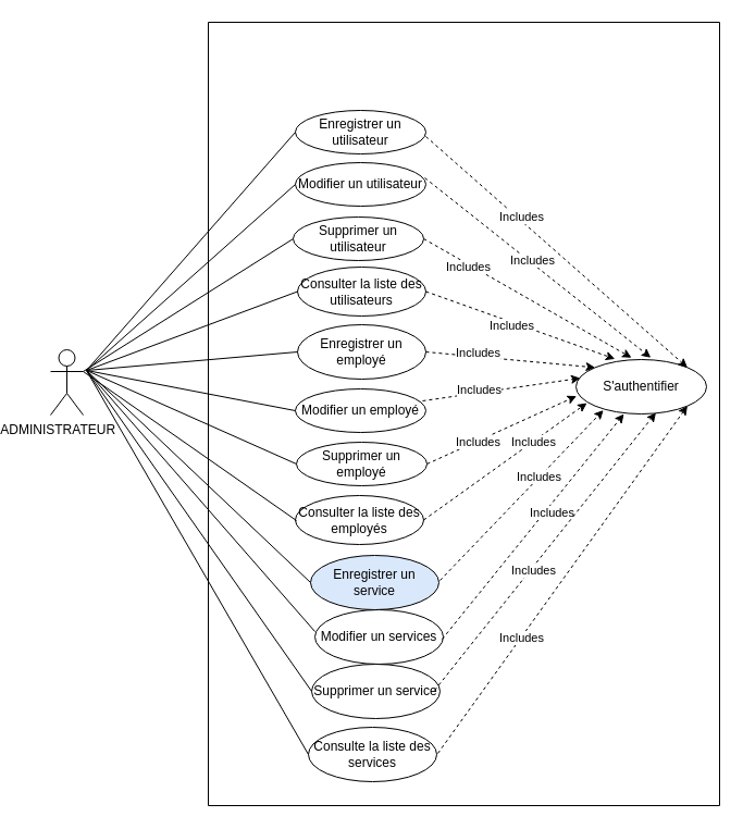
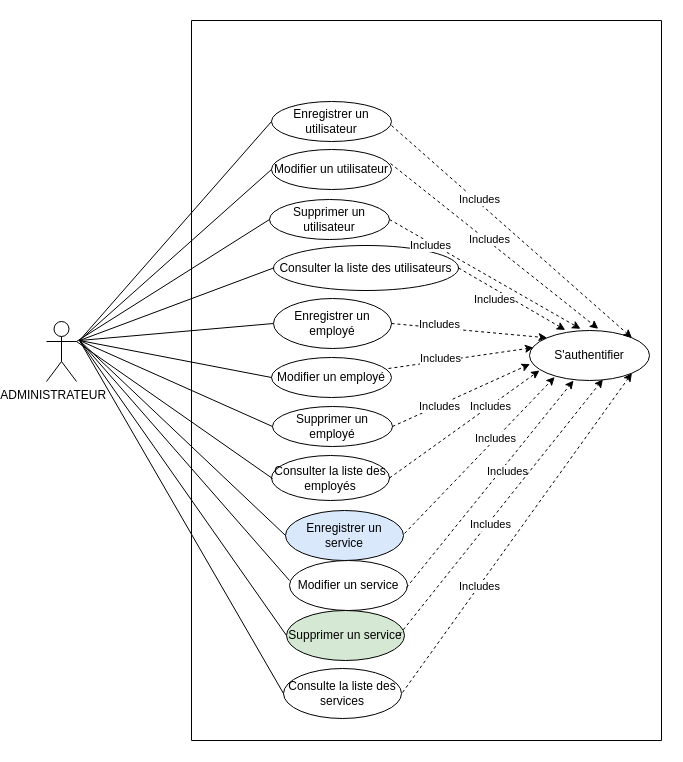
  <mxCell id="0" />
  <mxCell id="1" parent="0" />
  <mxCell id="2" value="" style="swimlane;startSize=0;" vertex="1" parent="1"><mxGeometry x="165" y="20" width="470" height="720" as="geometry" /></mxCell>
  <mxCell id="3" value="Enregistrer un utilisateur" style="ellipse;whiteSpace=wrap;html=1;" vertex="1" parent="2"><mxGeometry x="80" y="81" width="120" height="40" as="geometry" /></mxCell>
  <mxCell id="4" value="Modifier un utilisateur" style="ellipse;whiteSpace=wrap;html=1;" vertex="1" parent="2"><mxGeometry x="80" y="129" width="120" height="40" as="geometry" /></mxCell>
  <mxCell id="5" value="Supprimer un utilisateur" style="ellipse;whiteSpace=wrap;html=1;" vertex="1" parent="2"><mxGeometry x="78" y="179" width="120" height="40" as="geometry" /></mxCell>
- <mxCell id="6" value="Consulter la liste des utilisateurs" style="ellipse;whiteSpace=wrap;html=1;" vertex="1" parent="2"><mxGeometry x="82" y="225" width="118" height="45" as="geometry" /></mxCell>
+ <mxCell id="6" value="Consulter la liste des utilisateurs" style="ellipse;whiteSpace=wrap;html=1;" vertex="1" parent="2"><mxGeometry x="82" y="225" width="185" height="45" as="geometry" /></mxCell>
  <mxCell id="7" value="Enregistrer un employé" style="ellipse;whiteSpace=wrap;html=1;" vertex="1" parent="2"><mxGeometry x="82" y="278" width="118" height="50" as="geometry" /></mxCell>
  <mxCell id="8" value="Modifier un employé" style="ellipse;whiteSpace=wrap;html=1;" vertex="1" parent="2"><mxGeometry x="80" y="337" width="120" height="40" as="geometry" /></mxCell>
  <mxCell id="9" value="Supprimer un employé" style="ellipse;whiteSpace=wrap;html=1;" vertex="1" parent="2"><mxGeometry x="81" y="386" width="120" height="40" as="geometry" /></mxCell>
  <mxCell id="10" value="S'authentifier" style="ellipse;whiteSpace=wrap;html=1;" vertex="1" parent="2"><mxGeometry x="338" y="310" width="120" height="50" as="geometry" /></mxCell>
  <mxCell id="11" value="" style="endArrow=classic;html=1;rounded=0;entryX=1;entryY=0;entryDx=0;entryDy=0;dashed=1;" edge="1" parent="2" target="10"><mxGeometry width="50" height="50" relative="1" as="geometry"><mxPoint x="200" y="105" as="sourcePoint" /><mxPoint x="250" y="55" as="targetPoint" /></mxGeometry></mxCell>
  <mxCell id="12" value="Includes" style="edgeLabel;html=1;align=center;verticalAlign=middle;resizable=0;points=[];" vertex="1" connectable="0" parent="11"><mxGeometry x="0.275" y="1" relative="1" as="geometry"><mxPoint x="-66" y="-61" as="offset" /></mxGeometry></mxCell>
  <mxCell id="13" value="" style="endArrow=classic;html=1;rounded=0;entryX=0.033;entryY=0.342;entryDx=0;entryDy=0;dashed=1;exitX=0.975;exitY=0.275;exitDx=0;exitDy=0;exitPerimeter=0;entryPerimeter=0;" edge="1" parent="2" source="8" target="10"><mxGeometry width="50" height="50" relative="1" as="geometry"><mxPoint x="203" y="420" as="sourcePoint" /><mxPoint x="253" y="370" as="targetPoint" /></mxGeometry></mxCell>
  <mxCell id="14" value="Includes" style="edgeLabel;html=1;align=center;verticalAlign=middle;resizable=0;points=[];" vertex="1" connectable="0" parent="13"><mxGeometry x="-0.289" y="3" relative="1" as="geometry"><mxPoint as="offset" /></mxGeometry></mxCell>
  <mxCell id="15" value="" style="endArrow=classic;html=1;rounded=0;entryX=0.004;entryY=0.672;entryDx=0;entryDy=0;dashed=1;exitX=1;exitY=0.5;exitDx=0;exitDy=0;entryPerimeter=0;" edge="1" parent="2" source="9" target="10"><mxGeometry width="50" height="50" relative="1" as="geometry"><mxPoint x="200" y="470" as="sourcePoint" /><mxPoint x="250" y="420" as="targetPoint" /></mxGeometry></mxCell>
  <mxCell id="16" value="Includes" style="edgeLabel;html=1;align=center;verticalAlign=middle;resizable=0;points=[];" vertex="1" connectable="0" parent="15"><mxGeometry x="-0.672" y="2" relative="1" as="geometry"><mxPoint x="25" y="-8" as="offset" /></mxGeometry></mxCell>
  <mxCell id="17" value="" style="endArrow=classic;html=1;rounded=0;dashed=1;exitX=1;exitY=0.5;exitDx=0;exitDy=0;" edge="1" parent="2" source="19"><mxGeometry width="50" height="50" relative="1" as="geometry"><mxPoint x="200" y="509" as="sourcePoint" /><mxPoint x="348" y="350" as="targetPoint" /></mxGeometry></mxCell>
  <mxCell id="18" value="Includes" style="edgeLabel;html=1;align=center;verticalAlign=middle;resizable=0;points=[];" vertex="1" connectable="0" parent="17"><mxGeometry x="0.213" y="1" relative="1" as="geometry"><mxPoint x="10" y="-6" as="offset" /></mxGeometry></mxCell>
  <mxCell id="19" value="Consulter la liste des employés" style="ellipse;whiteSpace=wrap;html=1;" vertex="1" parent="2"><mxGeometry x="80" y="435" width="118" height="45" as="geometry" /></mxCell>
  <mxCell id="20" value="" style="endArrow=classic;html=1;rounded=0;entryX=0.573;entryY=-0.034;entryDx=0;entryDy=0;dashed=1;exitX=0.992;exitY=0.35;exitDx=0;exitDy=0;exitPerimeter=0;entryPerimeter=0;" edge="1" parent="2" source="4" target="10"><mxGeometry width="50" height="50" relative="1" as="geometry"><mxPoint x="199" y="153" as="sourcePoint" /><mxPoint x="416" y="394" as="targetPoint" /></mxGeometry></mxCell>
  <mxCell id="21" value="Includes" style="edgeLabel;html=1;align=center;verticalAlign=middle;resizable=0;points=[];" vertex="1" connectable="0" parent="20"><mxGeometry x="0.275" y="1" relative="1" as="geometry"><mxPoint x="-34" y="-29" as="offset" /></mxGeometry></mxCell>
  <mxCell id="22" value="" style="endArrow=classic;html=1;rounded=0;dashed=1;exitX=1;exitY=0.5;exitDx=0;exitDy=0;entryX=0.298;entryY=-0.011;entryDx=0;entryDy=0;entryPerimeter=0;" edge="1" parent="2" source="6" target="10"><mxGeometry width="50" height="50" relative="1" as="geometry"><mxPoint x="199" y="261" as="sourcePoint" /><mxPoint x="368" y="310" as="targetPoint" /></mxGeometry></mxCell>
  <mxCell id="23" value="Includes" style="edgeLabel;html=1;align=center;verticalAlign=middle;resizable=0;points=[];" vertex="1" connectable="0" parent="22"><mxGeometry x="0.275" y="1" relative="1" as="geometry"><mxPoint x="-33" y="-8" as="offset" /></mxGeometry></mxCell>
  <mxCell id="24" value="" style="endArrow=classic;html=1;rounded=0;dashed=1;entryX=0.425;entryY=-0.034;entryDx=0;entryDy=0;entryPerimeter=0;exitX=1;exitY=0.5;exitDx=0;exitDy=0;" edge="1" parent="2" source="5" target="10"><mxGeometry width="50" height="50" relative="1" as="geometry"><mxPoint x="218" y="200" as="sourcePoint" /><mxPoint x="388" y="240" as="targetPoint" /></mxGeometry></mxCell>
  <mxCell id="25" value="Includes" style="edgeLabel;html=1;align=center;verticalAlign=middle;resizable=0;points=[];" vertex="1" connectable="0" parent="24"><mxGeometry x="0.275" y="1" relative="1" as="geometry"><mxPoint x="-82" y="-43" as="offset" /></mxGeometry></mxCell>
  <mxCell id="26" value="" style="endArrow=classic;html=1;rounded=0;entryX=0;entryY=0;entryDx=0;entryDy=0;dashed=1;exitX=1;exitY=0.5;exitDx=0;exitDy=0;" edge="1" parent="2" source="7" target="10"><mxGeometry width="50" height="50" relative="1" as="geometry"><mxPoint x="216" y="314" as="sourcePoint" /><mxPoint x="343" y="422" as="targetPoint" /></mxGeometry></mxCell>
  <mxCell id="27" value="Includes" style="edgeLabel;html=1;align=center;verticalAlign=middle;resizable=0;points=[];" vertex="1" connectable="0" parent="26"><mxGeometry x="0.275" y="1" relative="1" as="geometry"><mxPoint x="-52" y="-8" as="offset" /></mxGeometry></mxCell>
  <mxCell id="28" value="" style="endArrow=none;html=1;rounded=0;exitX=1;exitY=0.333;exitDx=0;exitDy=0;exitPerimeter=0;" edge="1" parent="2" source="34"><mxGeometry width="50" height="50" relative="1" as="geometry"><mxPoint x="28" y="249" as="sourcePoint" /><mxPoint x="78" y="199" as="targetPoint" /></mxGeometry></mxCell>
  <mxCell id="29" value="" style="endArrow=none;html=1;rounded=0;exitX=1;exitY=0.333;exitDx=0;exitDy=0;exitPerimeter=0;" edge="1" parent="2" source="34"><mxGeometry width="50" height="50" relative="1" as="geometry"><mxPoint x="31" y="508" as="sourcePoint" /><mxPoint x="81" y="458" as="targetPoint" /></mxGeometry></mxCell>
  <mxCell id="30" value="Enregistrer un service" style="ellipse;whiteSpace=wrap;html=1;fillColor=#dae8fc;" vertex="1" parent="2"><mxGeometry x="94" y="490" width="118" height="50" as="geometry" /></mxCell>
- <mxCell id="31" value="Modifier un services" style="ellipse;whiteSpace=wrap;html=1;" vertex="1" parent="2"><mxGeometry x="98" y="540" width="118" height="50" as="geometry" /></mxCell>
- <mxCell id="32" value="Supprimer un service" style="ellipse;whiteSpace=wrap;html=1;" vertex="1" parent="2"><mxGeometry x="95" y="590" width="118" height="50" as="geometry" /></mxCell>
+ <mxCell id="31" value="Modifier un service" style="ellipse;whiteSpace=wrap;html=1;" vertex="1" parent="2"><mxGeometry x="98" y="540" width="118" height="50" as="geometry" /></mxCell>
+ <mxCell id="32" value="Supprimer un service" style="ellipse;whiteSpace=wrap;html=1;fillColor=#d5e8d4;" vertex="1" parent="2"><mxGeometry x="95" y="590" width="118" height="50" as="geometry" /></mxCell>
  <mxCell id="33" value="Consulte la liste des services" style="ellipse;whiteSpace=wrap;html=1;" vertex="1" parent="2"><mxGeometry x="92" y="648" width="118" height="50" as="geometry" /></mxCell>
  <mxCell id="34" value="ADMINISTRATEUR&amp;nbsp; &amp;nbsp; &amp;nbsp;" style="shape=umlActor;verticalLabelPosition=bottom;verticalAlign=top;html=1;outlineConnect=0;" vertex="1" parent="1"><mxGeometry x="20" y="321" width="30" height="60" as="geometry" /></mxCell>
  <mxCell id="35" value="" style="endArrow=none;html=1;rounded=0;entryX=0;entryY=0.5;entryDx=0;entryDy=0;" edge="1" parent="1" target="3"><mxGeometry width="50" height="50" relative="1" as="geometry"><mxPoint x="53" y="340" as="sourcePoint" /><mxPoint x="103" y="290" as="targetPoint" /></mxGeometry></mxCell>
  <mxCell id="36" value="" style="endArrow=none;html=1;rounded=0;entryX=0;entryY=0.5;entryDx=0;entryDy=0;" edge="1" parent="1" target="4"><mxGeometry width="50" height="50" relative="1" as="geometry"><mxPoint x="53" y="340" as="sourcePoint" /><mxPoint x="103" y="290" as="targetPoint" /></mxGeometry></mxCell>
  <mxCell id="37" value="" style="endArrow=none;html=1;rounded=0;entryX=0;entryY=0.5;entryDx=0;entryDy=0;" edge="1" parent="1" target="6"><mxGeometry width="50" height="50" relative="1" as="geometry"><mxPoint x="53" y="340" as="sourcePoint" /><mxPoint x="103" y="290" as="targetPoint" /></mxGeometry></mxCell>
  <mxCell id="38" value="" style="endArrow=none;html=1;rounded=0;entryX=0;entryY=0.5;entryDx=0;entryDy=0;" edge="1" parent="1" target="7"><mxGeometry width="50" height="50" relative="1" as="geometry"><mxPoint x="53" y="340" as="sourcePoint" /><mxPoint x="103" y="290" as="targetPoint" /></mxGeometry></mxCell>
  <mxCell id="39" value="" style="endArrow=none;html=1;rounded=0;entryX=0;entryY=0.5;entryDx=0;entryDy=0;" edge="1" parent="1" target="8"><mxGeometry width="50" height="50" relative="1" as="geometry"><mxPoint x="53" y="340" as="sourcePoint" /><mxPoint x="103" y="290" as="targetPoint" /></mxGeometry></mxCell>
  <mxCell id="40" value="" style="endArrow=none;html=1;rounded=0;entryX=0;entryY=0.5;entryDx=0;entryDy=0;" edge="1" parent="1" target="9"><mxGeometry width="50" height="50" relative="1" as="geometry"><mxPoint x="53" y="340" as="sourcePoint" /><mxPoint x="103" y="290" as="targetPoint" /></mxGeometry></mxCell>
  <mxCell id="41" value="" style="endArrow=none;html=1;rounded=0;entryX=0;entryY=0.5;entryDx=0;entryDy=0;" edge="1" parent="1" target="30"><mxGeometry width="50" height="50" relative="1" as="geometry"><mxPoint x="53" y="340" as="sourcePoint" /><mxPoint x="103" y="290" as="targetPoint" /></mxGeometry></mxCell>
  <mxCell id="42" value="" style="endArrow=none;html=1;rounded=0;" edge="1" parent="1"><mxGeometry width="50" height="50" relative="1" as="geometry"><mxPoint x="53" y="340" as="sourcePoint" /><mxPoint x="263" y="580" as="targetPoint" /></mxGeometry></mxCell>
  <mxCell id="43" value="" style="endArrow=none;html=1;rounded=0;entryX=0;entryY=0.5;entryDx=0;entryDy=0;" edge="1" parent="1" target="32"><mxGeometry width="50" height="50" relative="1" as="geometry"><mxPoint x="53" y="340" as="sourcePoint" /><mxPoint x="103" y="290" as="targetPoint" /></mxGeometry></mxCell>
  <mxCell id="44" value="" style="endArrow=none;html=1;rounded=0;entryX=0;entryY=0.5;entryDx=0;entryDy=0;" edge="1" parent="1" target="33"><mxGeometry width="50" height="50" relative="1" as="geometry"><mxPoint x="53" y="340" as="sourcePoint" /><mxPoint x="103" y="290" as="targetPoint" /></mxGeometry></mxCell>
  <mxCell id="45" value="" style="endArrow=classic;html=1;rounded=0;dashed=1;exitX=1;exitY=0.5;exitDx=0;exitDy=0;entryX=0.367;entryY=1.001;entryDx=0;entryDy=0;entryPerimeter=0;" edge="1" parent="1" target="10"><mxGeometry width="50" height="50" relative="1" as="geometry"><mxPoint x="380" y="587" as="sourcePoint" /><mxPoint x="530" y="479" as="targetPoint" /></mxGeometry></mxCell>
  <mxCell id="46" value="Includes" style="edgeLabel;html=1;align=center;verticalAlign=middle;resizable=0;points=[];" vertex="1" connectable="0" parent="45"><mxGeometry x="0.213" y="1" relative="1" as="geometry"><mxPoint y="9" as="offset" /></mxGeometry></mxCell>
  <mxCell id="47" value="" style="endArrow=classic;html=1;rounded=0;dashed=1;entryX=0.612;entryY=0.978;entryDx=0;entryDy=0;entryPerimeter=0;" edge="1" parent="1" target="10"><mxGeometry width="50" height="50" relative="1" as="geometry"><mxPoint x="373" y="634" as="sourcePoint" /><mxPoint x="554.2" y="380.05" as="targetPoint" /></mxGeometry></mxCell>
  <mxCell id="48" value="Includes" style="edgeLabel;html=1;align=center;verticalAlign=middle;resizable=0;points=[];" vertex="1" connectable="0" parent="47"><mxGeometry x="0.213" y="1" relative="1" as="geometry"><mxPoint x="-32" y="45" as="offset" /></mxGeometry></mxCell>
  <mxCell id="49" value="" style="endArrow=classic;html=1;rounded=0;dashed=1;exitX=1;exitY=0.5;exitDx=0;exitDy=0;entryX=1;entryY=1;entryDx=0;entryDy=0;" edge="1" parent="1" target="10"><mxGeometry width="50" height="50" relative="1" as="geometry"><mxPoint x="376" y="692" as="sourcePoint" /><mxPoint x="595" y="379" as="targetPoint" /></mxGeometry></mxCell>
  <mxCell id="50" value="Includes" style="edgeLabel;html=1;align=center;verticalAlign=middle;resizable=0;points=[];" vertex="1" connectable="0" parent="49"><mxGeometry x="0.213" y="1" relative="1" as="geometry"><mxPoint x="-62" y="87" as="offset" /></mxGeometry></mxCell>
  <mxCell id="51" value="" style="endArrow=classic;html=1;rounded=0;dashed=1;exitX=1;exitY=0.5;exitDx=0;exitDy=0;entryX=0.21;entryY=0.931;entryDx=0;entryDy=0;entryPerimeter=0;" edge="1" parent="1" target="10"><mxGeometry width="50" height="50" relative="1" as="geometry"><mxPoint x="378" y="533" as="sourcePoint" /><mxPoint x="533" y="370" as="targetPoint" /></mxGeometry></mxCell>
  <mxCell id="52" value="Includes" style="edgeLabel;html=1;align=center;verticalAlign=middle;resizable=0;points=[];" vertex="1" connectable="0" parent="51"><mxGeometry x="0.213" y="1" relative="1" as="geometry"><mxPoint as="offset" /></mxGeometry></mxCell>
